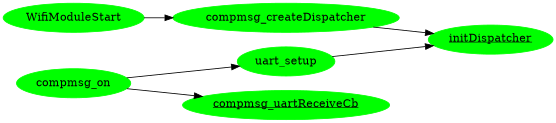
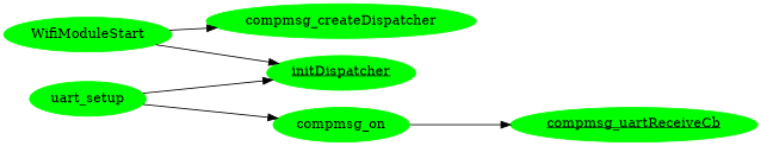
  digraph {
    rankdir=LR
    node [color=green style=filled]
    WifiModuleStart
    compmsg_createDispatcher
    n3 [label=<<u>initDispatcher</u>>]
    uart_setup
    n5 [label=compmsg_on]
    n6 [label=<<u>compmsg_uartReceiveCb</u>>]
    WifiModuleStart -> compmsg_createDispatcher
-   compmsg_createDispatcher -> n3
+   WifiModuleStart -> n3
    uart_setup -> n3
-   n5 -> uart_setup
+   uart_setup -> n5
    n5 -> n6
  }
